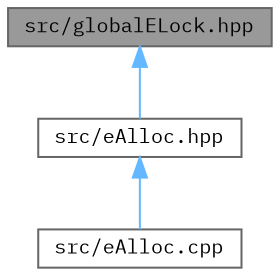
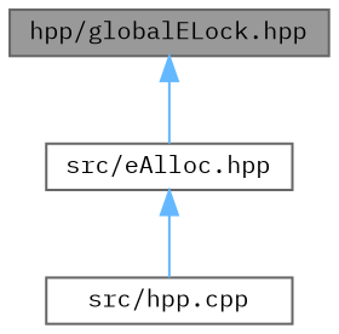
  digraph {
    fontname="IBM Plex Mono"
    node [color=grey40 fillcolor=white fontname="IBM Plex Mono" fontsize=10 shape=box style=filled]
    edge [color=steelblue1 dir=back fontname="IBM Plex Mono" fontsize=10 labelfontname=Helvetica labelfontsize=10 style=solid]
-   n1 [color=gray40 fillcolor=grey60 fontcolor=black height=0.2 label="src/globalELock.hpp" width=0.4]
+   n1 [color=gray40 fillcolor=grey60 fontcolor=black height=0.2 label="hpp/globalELock.hpp" width=0.4]
    n2 [height=0.2 label="src/eAlloc.hpp" width=0.4]
-   n3 [height=0.2 label="src/eAlloc.cpp" width=0.4]
+   n3 [height=0.2 label="src/hpp.cpp" width=0.4]
    n1 -> n2
    n2 -> n3
  }
